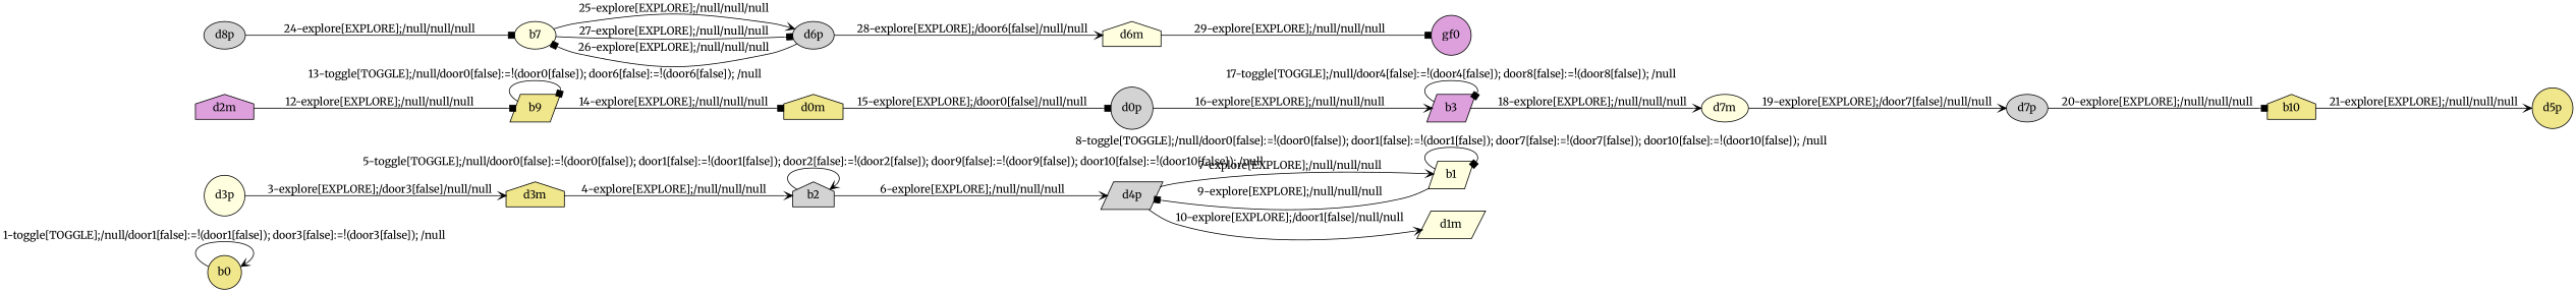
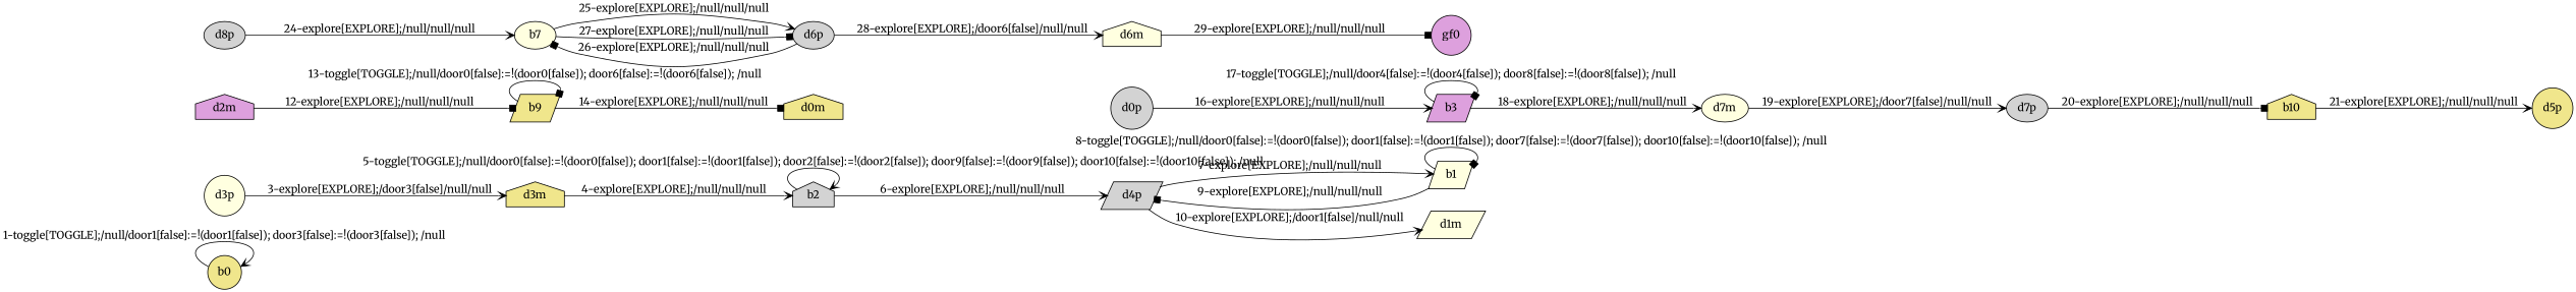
  digraph {
    fontname=Merriweather
    rankdir=LR
    node [fillcolor=khaki fontname=Merriweather shape=house style=filled]
    edge [arrowhead=vee fontname=Merriweather]
    b0 [shape=circle]
    d3p [fillcolor=lightyellow shape=circle]
    d3m
    b2 [fillcolor=lightgrey]
    n5 [fillcolor=lightgrey label=d4p shape=parallelogram]
    b1 [fillcolor=lightyellow shape=parallelogram]
    d1m [fillcolor=lightyellow shape=parallelogram]
    d2m [fillcolor=plum]
    b9 [shape=parallelogram]
    d0m
    d0p [fillcolor=lightgrey shape=circle]
    b3 [fillcolor=plum shape=parallelogram]
    d7m [fillcolor=lightyellow shape=ellipse]
    d7p [fillcolor=lightgrey shape=ellipse]
    b10
    d5p [shape=circle]
    d8p [fillcolor=lightgrey shape=ellipse]
    b7 [fillcolor=lightyellow shape=ellipse]
    d6p [fillcolor=lightgrey shape=ellipse]
    d6m [fillcolor=lightyellow]
    gf0 [fillcolor=plum shape=circle]
    b0 -> b0 [label="1-toggle[TOGGLE];/null/door1[false]:=!(door1[false]); door3[false]:=!(door3[false]); /null"]
    d3p -> d3m [label="3-explore[EXPLORE];/door3[false]/null/null"]
    d3m -> b2 [label="4-explore[EXPLORE];/null/null/null"]
    b2 -> b2 [label="5-toggle[TOGGLE];/null/door0[false]:=!(door0[false]); door1[false]:=!(door1[false]); door2[false]:=!(door2[false]); door9[false]:=!(door9[false]); door10[false]:=!(door10[false]); /null"]
    b2 -> n5 [label="6-explore[EXPLORE];/null/null/null"]
    n5 -> b1 [label="7-explore[EXPLORE];/null/null/null"]
    n5 -> d1m [label="10-explore[EXPLORE];/door1[false]/null/null"]
    b1 -> n5 [arrowhead=box label="9-explore[EXPLORE];/null/null/null"]
    b1 -> b1 [arrowhead=box label="8-toggle[TOGGLE];/null/door0[false]:=!(door0[false]); door1[false]:=!(door1[false]); door7[false]:=!(door7[false]); door10[false]:=!(door10[false]); /null"]
    d2m -> b9 [arrowhead=box label="12-explore[EXPLORE];/null/null/null"]
    b9 -> b9 [arrowhead=box label="13-toggle[TOGGLE];/null/door0[false]:=!(door0[false]); door6[false]:=!(door6[false]); /null"]
    b9 -> d0m [arrowhead=box label="14-explore[EXPLORE];/null/null/null"]
-   d0m -> d0p [arrowhead=box label="15-explore[EXPLORE];/door0[false]/null/null"]
    d0p -> b3 [label="16-explore[EXPLORE];/null/null/null"]
    b3 -> b3 [arrowhead=box label="17-toggle[TOGGLE];/null/door4[false]:=!(door4[false]); door8[false]:=!(door8[false]); /null"]
    b3 -> d7m [label="18-explore[EXPLORE];/null/null/null"]
    d7m -> d7p [label="19-explore[EXPLORE];/door7[false]/null/null"]
    d7p -> b10 [arrowhead=box label="20-explore[EXPLORE];/null/null/null"]
    b10 -> d5p [label="21-explore[EXPLORE];/null/null/null"]
-   d8p -> b7 [arrowhead=box label="24-explore[EXPLORE];/null/null/null"]
+   d8p -> b7 [label="24-explore[EXPLORE];/null/null/null"]
    b7 -> d6p [label="25-explore[EXPLORE];/null/null/null"]
    b7 -> d6p [arrowhead=box label="27-explore[EXPLORE];/null/null/null"]
    d6p -> b7 [arrowhead=box label="26-explore[EXPLORE];/null/null/null"]
    d6p -> d6m [label="28-explore[EXPLORE];/door6[false]/null/null"]
    d6m -> gf0 [arrowhead=box label="29-explore[EXPLORE];/null/null/null"]
  }
